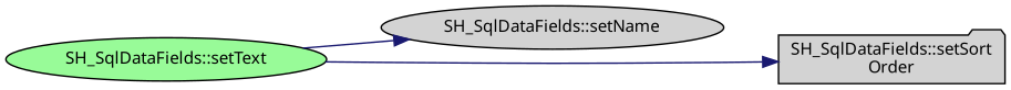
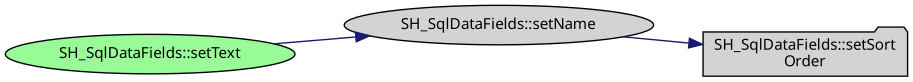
  digraph {
    rankdir=LR
    node [color=black fillcolor=lightgrey fontname=Verdana fontsize=11 shape=ellipse style=filled]
    edge [color=midnightblue fontname=Verdana fontsize=11 labelfontname=Verdana labelfontsize=11 style=solid]
    n1 [fontcolor=black height=0.2 label="SH_SqlDataFields::setName" width=0.4]
    n2 [height=0.2 label="SH_SqlDataFields::setSort\lOrder" shape=folder width=0.4]
    n3 [fillcolor=palegreen height=0.2 label="SH_SqlDataFields::setText" width=0.4]
-   n3 -> n2
+   n1 -> n2
    n3 -> n1
  }
